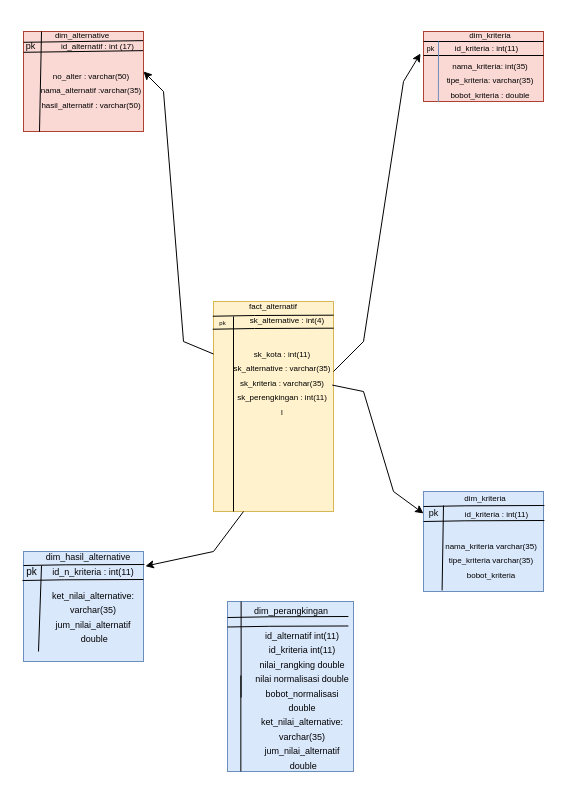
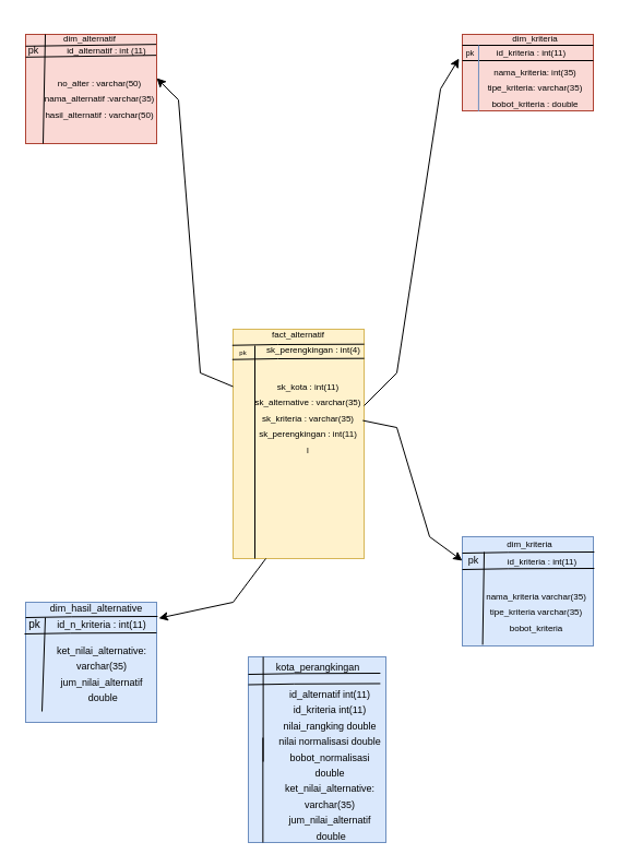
  <mxCell id="0" />
  <mxCell id="1" parent="0" />
  <mxCell id="2" value="" style="rounded=0;whiteSpace=wrap;html=1;fillColor=#fad9d5;strokeColor=#ae4132;" parent="1" vertex="1"><mxGeometry x="23" y="31" width="120" height="100" as="geometry" /></mxCell>
  <mxCell id="3" value="" style="rounded=0;whiteSpace=wrap;html=1;fillColor=#fad9d5;strokeColor=#ae4132;" parent="1" vertex="1"><mxGeometry x="423" y="31" width="120" height="70" as="geometry" /></mxCell>
  <mxCell id="4" value="" style="rounded=0;whiteSpace=wrap;html=1;fillColor=#fff2cc;strokeColor=#d6b656;" parent="1" vertex="1"><mxGeometry x="213" y="301" width="120" height="210" as="geometry" /></mxCell>
  <mxCell id="5" value="" style="rounded=0;whiteSpace=wrap;html=1;fillColor=#dae8fc;strokeColor=#6c8ebf;" parent="1" vertex="1"><mxGeometry x="423" y="491" width="120" height="100" as="geometry" /></mxCell>
  <mxCell id="6" value="" style="rounded=0;whiteSpace=wrap;html=1;fillColor=#dae8fc;strokeColor=#6c8ebf;" parent="1" vertex="1"><mxGeometry x="23" y="551" width="120" height="110" as="geometry" /></mxCell>
  <mxCell id="7" value="" style="endArrow=none;html=1;rounded=0;entryX=1;entryY=0;entryDx=0;entryDy=0;" parent="1" edge="1" target="11"><mxGeometry width="50" height="50" relative="1" as="geometry"><mxPoint x="39" y="131" as="sourcePoint" /><mxPoint x="39" y="41" as="targetPoint" /></mxGeometry></mxCell>
  <mxCell id="8" value="" style="endArrow=none;html=1;rounded=0;exitX=0;exitY=0.061;exitDx=0;exitDy=0;exitPerimeter=0;entryX=0.996;entryY=0.053;entryDx=0;entryDy=0;entryPerimeter=0;" parent="1" edge="1"><mxGeometry width="50" height="50" relative="1" as="geometry"><mxPoint x="23" y="41.81" as="sourcePoint" /><mxPoint x="142.52" y="40.13" as="targetPoint" /></mxGeometry></mxCell>
  <mxCell id="9" value="" style="endArrow=none;html=1;rounded=0;exitX=0;exitY=0.061;exitDx=0;exitDy=0;exitPerimeter=0;entryX=0.996;entryY=0.053;entryDx=0;entryDy=0;entryPerimeter=0;" parent="1" edge="1"><mxGeometry width="50" height="50" relative="1" as="geometry"><mxPoint x="23" y="51.81" as="sourcePoint" /><mxPoint x="142.52" y="50.13" as="targetPoint" /></mxGeometry></mxCell>
- <mxCell id="10" value="&lt;font style=&quot;font-size: 8px&quot;&gt;dim_alternative&lt;/font&gt;" style="text;whiteSpace=wrap;html=1;align=center;" parent="1" vertex="1"><mxGeometry x="52" y="20" width="60" height="20" as="geometry" /></mxCell>
+ <mxCell id="10" value="&lt;font style=&quot;font-size: 8px&quot;&gt;dim_alternatif&lt;/font&gt;" style="text;whiteSpace=wrap;html=1;align=center;" parent="1" vertex="1"><mxGeometry x="52" y="20" width="60" height="20" as="geometry" /></mxCell>
  <mxCell id="11" value="&lt;font style=&quot;font-size: 9px&quot;&gt;pk&lt;/font&gt;" style="text;whiteSpace=wrap;html=1;align=center;" parent="1" vertex="1"><mxGeometry x="20" y="31" width="21" height="20" as="geometry" /></mxCell>
- <mxCell id="12" value="&lt;font style=&quot;font-size: 8px&quot;&gt;id_alternatif : int (17)&lt;/font&gt;" style="text;whiteSpace=wrap;html=1;align=center;" parent="1" vertex="1"><mxGeometry x="52" y="31" width="91" height="19" as="geometry" /></mxCell>
+ <mxCell id="12" value="&lt;font style=&quot;font-size: 8px&quot;&gt;id_alternatif : int (11)&lt;/font&gt;" style="text;whiteSpace=wrap;html=1;align=center;" parent="1" vertex="1"><mxGeometry x="52" y="31" width="91" height="19" as="geometry" /></mxCell>
  <mxCell id="13" value="&lt;font style=&quot;font-size: 8px&quot;&gt;nama_kriteria: int(35)&lt;br&gt;tipe_kriteria: varchar(35)&lt;br&gt;bobot_kriteria : double&lt;br&gt;&lt;br&gt;&lt;/font&gt;" style="text;whiteSpace=wrap;html=1;align=center;" parent="1" vertex="1"><mxGeometry x="435" y="51" width="110" height="20" as="geometry" /></mxCell>
  <mxCell id="14" value="" style="endArrow=none;html=1;rounded=0;fontSize=6;" parent="1" target="3" edge="1"><mxGeometry width="50" height="50" relative="1" as="geometry"><mxPoint x="423" y="55" as="sourcePoint" /><mxPoint x="483" y="5" as="targetPoint" /><Array as="points"><mxPoint x="543" y="55" /></Array></mxGeometry></mxCell>
  <mxCell id="15" value="" style="endArrow=none;html=1;rounded=0;fontSize=6;" parent="1" edge="1"><mxGeometry width="50" height="50" relative="1" as="geometry"><mxPoint x="423" y="41" as="sourcePoint" /><mxPoint x="543" y="41" as="targetPoint" /><Array as="points"><mxPoint x="543" y="41" /></Array></mxGeometry></mxCell>
  <mxCell id="16" value="" style="endArrow=none;html=1;rounded=0;fontSize=6;fillColor=#dae8fc;strokeColor=#6c8ebf;exitX=0.124;exitY=1.008;exitDx=0;exitDy=0;exitPerimeter=0;" parent="1" edge="1" source="3"><mxGeometry width="50" height="50" relative="1" as="geometry"><mxPoint x="438" y="242" as="sourcePoint" /><mxPoint x="438" y="41" as="targetPoint" /></mxGeometry></mxCell>
  <mxCell id="17" value="" style="endArrow=none;html=1;rounded=0;fontSize=6;entryX=0.993;entryY=0.089;entryDx=0;entryDy=0;entryPerimeter=0;exitX=-0.006;exitY=0.132;exitDx=0;exitDy=0;exitPerimeter=0;" parent="1" source="4" edge="1"><mxGeometry width="50" height="50" relative="1" as="geometry"><mxPoint x="214" y="329" as="sourcePoint" /><mxPoint x="333.16" y="327.69" as="targetPoint" /><Array as="points"><mxPoint x="254" y="328" /></Array></mxGeometry></mxCell>
  <mxCell id="18" value="" style="endArrow=none;html=1;rounded=0;fontSize=6;entryX=0.993;entryY=0.089;entryDx=0;entryDy=0;entryPerimeter=0;exitX=-0.006;exitY=0.132;exitDx=0;exitDy=0;exitPerimeter=0;" parent="1" edge="1"><mxGeometry width="50" height="50" relative="1" as="geometry"><mxPoint x="212.28" y="315.72" as="sourcePoint" /><mxPoint x="333.16" y="314.69" as="targetPoint" /><Array as="points"><mxPoint x="254" y="315" /></Array></mxGeometry></mxCell>
  <mxCell id="19" value="" style="endArrow=none;html=1;rounded=0;fontSize=6;" parent="1" edge="1"><mxGeometry width="50" height="50" relative="1" as="geometry"><mxPoint x="233" y="511" as="sourcePoint" /><mxPoint x="233" y="316" as="targetPoint" /></mxGeometry></mxCell>
  <mxCell id="20" value="" style="endArrow=none;html=1;rounded=0;fontSize=6;exitX=0.155;exitY=0.989;exitDx=0;exitDy=0;exitPerimeter=0;" parent="1" edge="1" source="5"><mxGeometry width="50" height="50" relative="1" as="geometry"><mxPoint x="443" y="700" as="sourcePoint" /><mxPoint x="443" y="505" as="targetPoint" /></mxGeometry></mxCell>
  <mxCell id="21" value="" style="endArrow=none;html=1;rounded=0;fontSize=6;entryX=0.993;entryY=0.089;entryDx=0;entryDy=0;entryPerimeter=0;exitX=-0.006;exitY=0.132;exitDx=0;exitDy=0;exitPerimeter=0;" parent="1" edge="1"><mxGeometry width="50" height="50" relative="1" as="geometry"><mxPoint x="423" y="506.03" as="sourcePoint" /><mxPoint x="543.88" y="505" as="targetPoint" /><Array as="points"><mxPoint x="464.72" y="505.31" /></Array></mxGeometry></mxCell>
  <mxCell id="22" value="" style="endArrow=none;html=1;rounded=0;fontSize=6;entryX=0.993;entryY=0.089;entryDx=0;entryDy=0;entryPerimeter=0;exitX=-0.006;exitY=0.132;exitDx=0;exitDy=0;exitPerimeter=0;" parent="1" edge="1"><mxGeometry width="50" height="50" relative="1" as="geometry"><mxPoint x="423" y="521.03" as="sourcePoint" /><mxPoint x="543.88" y="520" as="targetPoint" /><Array as="points"><mxPoint x="464.72" y="520.31" /></Array></mxGeometry></mxCell>
  <mxCell id="23" value="" style="endArrow=none;html=1;rounded=0;fontSize=6;entryX=0.993;entryY=0.089;entryDx=0;entryDy=0;entryPerimeter=0;exitX=-0.006;exitY=0.132;exitDx=0;exitDy=0;exitPerimeter=0;" parent="1" edge="1"><mxGeometry width="50" height="50" relative="1" as="geometry"><mxPoint x="23" y="565.03" as="sourcePoint" /><mxPoint x="143.88" y="564" as="targetPoint" /><Array as="points"><mxPoint x="64.72" y="564.31" /></Array></mxGeometry></mxCell>
  <mxCell id="24" value="" style="endArrow=none;html=1;rounded=0;fontSize=6;entryX=0.993;entryY=0.089;entryDx=0;entryDy=0;entryPerimeter=0;exitX=-0.006;exitY=0.132;exitDx=0;exitDy=0;exitPerimeter=0;" parent="1" edge="1"><mxGeometry width="50" height="50" relative="1" as="geometry"><mxPoint x="22" y="580.03" as="sourcePoint" /><mxPoint x="142.88" y="579" as="targetPoint" /><Array as="points"><mxPoint x="63.72" y="579.31" /></Array></mxGeometry></mxCell>
  <mxCell id="25" value="" style="endArrow=none;html=1;rounded=0;fontSize=6;exitX=0;exitY=1;exitDx=0;exitDy=0;" parent="1" edge="1" source="28"><mxGeometry width="50" height="50" relative="1" as="geometry"><mxPoint x="41" y="760" as="sourcePoint" /><mxPoint x="41" y="565" as="targetPoint" /></mxGeometry></mxCell>
  <mxCell id="26" value="&lt;font style=&quot;font-size: 8px&quot;&gt;&lt;font style=&quot;font-size: 8px&quot;&gt;sk_kota : int(11)&lt;/font&gt;&lt;br&gt;&lt;font style=&quot;font-size: 8px&quot;&gt;sk_alternative : varchar(35)&lt;/font&gt;&lt;br&gt;&lt;font style=&quot;font-size: 8px&quot;&gt;sk_kriteria : varchar(35)&lt;/font&gt;&lt;br&gt;&lt;font style=&quot;font-size: 8px&quot;&gt;sk_perengkingan : int(11)&lt;/font&gt;&lt;br&gt;&lt;font style=&quot;font-size: 8px&quot;&gt;l&lt;/font&gt;&lt;br&gt;&lt;br&gt;&lt;/font&gt;" style="text;whiteSpace=wrap;html=1;align=center;" parent="1" vertex="1"><mxGeometry x="223" y="339" width="118" height="20" as="geometry" /></mxCell>
  <mxCell id="27" value="&lt;font style=&quot;font-size: 8px&quot;&gt;&lt;font style=&quot;font-size: 8px&quot;&gt;nama_kriteria varchar(35)&lt;br&gt;&lt;/font&gt;tipe_kriteria varchar(35)&lt;br&gt;bobot_kriteria&lt;br&gt;&lt;/font&gt;" style="text;whiteSpace=wrap;html=1;align=center;" parent="1" vertex="1"><mxGeometry x="441" y="531" width="100" height="50" as="geometry" /></mxCell>
  <mxCell id="28" value="&lt;font style=&quot;font-size: 9px&quot;&gt;ket_nilai_alternative: varchar(35)&lt;br&gt;jum_nilai_alternatif&lt;br&gt;&amp;nbsp;double&lt;br&gt;&lt;/font&gt;" style="text;whiteSpace=wrap;html=1;align=center;" parent="1" vertex="1"><mxGeometry x="38" y="581" width="110" height="70" as="geometry" /></mxCell>
  <mxCell id="29" value="&lt;font style=&quot;font-size: 8px&quot;&gt;id_kriteria : int(11)&lt;/font&gt;" style="text;whiteSpace=wrap;html=1;align=center;" parent="1" vertex="1"><mxGeometry x="453" y="33" width="67" height="20" as="geometry" /></mxCell>
  <mxCell id="30" value="&lt;font style=&quot;font-size: 8px&quot;&gt;no_alter : varchar(50)&lt;br&gt;nama_alternatif :varchar(35)&lt;br&gt;hasil_alternatif : varchar(50)&lt;br&gt;&lt;br&gt;&lt;/font&gt;" style="text;whiteSpace=wrap;html=1;align=center;" parent="1" vertex="1"><mxGeometry x="35.5" y="61" width="110" height="20" as="geometry" /></mxCell>
  <mxCell id="31" value="&lt;font style=&quot;font-size: 8px&quot;&gt;dim_kriteria&lt;/font&gt;" style="text;whiteSpace=wrap;html=1;align=center;" parent="1" vertex="1"><mxGeometry x="455" y="483" width="60" height="20" as="geometry" /></mxCell>
  <mxCell id="32" value="&lt;font style=&quot;font-size: 9px&quot;&gt;id_n_kriteria : int(11)&lt;/font&gt;" style="text;whiteSpace=wrap;html=1;align=center;" parent="1" vertex="1"><mxGeometry x="43" y="557" width="100" height="20" as="geometry" /></mxCell>
- <mxCell id="33" value="&lt;font style=&quot;font-size: 8px&quot;&gt;sk_alternative : int(4)&lt;/font&gt;" style="text;whiteSpace=wrap;html=1;align=center;" parent="1" vertex="1"><mxGeometry x="241" y="305" width="92" height="20" as="geometry" /></mxCell>
+ <mxCell id="33" value="&lt;font style=&quot;font-size: 8px&quot;&gt;sk_perengkingan : int(4)&lt;/font&gt;" style="text;whiteSpace=wrap;html=1;align=center;" parent="1" vertex="1"><mxGeometry x="241" y="305" width="92" height="20" as="geometry" /></mxCell>
  <mxCell id="34" value="&lt;font style=&quot;font-size: 8px&quot;&gt;id_kriteria : int(11)&lt;/font&gt;" style="text;whiteSpace=wrap;html=1;align=center;" parent="1" vertex="1"><mxGeometry x="460" y="499" width="73" height="22" as="geometry" /></mxCell>
  <mxCell id="35" value="&lt;font style=&quot;font-size: 9px&quot;&gt;dim_hasil_alternative&lt;/font&gt;" style="text;whiteSpace=wrap;html=1;align=center;" parent="1" vertex="1"><mxGeometry x="58" y="542" width="60" height="20" as="geometry" /></mxCell>
  <mxCell id="36" value="&lt;font style=&quot;font-size: 8px&quot;&gt;fact_alternatif&lt;/font&gt;" style="text;whiteSpace=wrap;html=1;align=center;" parent="1" vertex="1"><mxGeometry x="243" y="291" width="60" height="20" as="geometry" /></mxCell>
  <mxCell id="37" value="&lt;font style=&quot;font-size: 8px&quot;&gt;dim_kriteria&lt;/font&gt;" style="text;whiteSpace=wrap;html=1;align=center;" parent="1" vertex="1"><mxGeometry x="460" y="20" width="60" height="20" as="geometry" /></mxCell>
  <mxCell id="38" value="&lt;font style=&quot;font-size: 9px&quot;&gt;pk&lt;/font&gt;" style="text;whiteSpace=wrap;html=1;align=center;" parent="1" vertex="1"><mxGeometry x="423" y="498" width="21" height="20" as="geometry" /></mxCell>
  <mxCell id="39" value="&lt;font style=&quot;font-size: 10px&quot;&gt;pk&lt;/font&gt;" style="text;whiteSpace=wrap;html=1;align=center;" parent="1" vertex="1"><mxGeometry x="21" y="557" width="21" height="20" as="geometry" /></mxCell>
  <mxCell id="40" value="&lt;font style=&quot;font-size: 6px&quot;&gt;pk&lt;/font&gt;" style="text;whiteSpace=wrap;html=1;align=center;" parent="1" vertex="1"><mxGeometry x="212" y="307" width="21" height="20" as="geometry" /></mxCell>
  <mxCell id="41" value="&lt;font style=&quot;font-size: 7px&quot;&gt;pk&lt;/font&gt;" style="text;whiteSpace=wrap;html=1;align=center;" parent="1" vertex="1"><mxGeometry x="420" y="33" width="21" height="20" as="geometry" /></mxCell>
  <mxCell id="42" value="" style="endArrow=classic;html=1;rounded=0;fontSize=6;exitX=0;exitY=0.25;exitDx=0;exitDy=0;" parent="1" source="4" edge="1"><mxGeometry width="50" height="50" relative="1" as="geometry"><mxPoint x="193" y="351" as="sourcePoint" /><mxPoint x="143" y="71" as="targetPoint" /><Array as="points"><mxPoint x="183" y="341" /><mxPoint x="163" y="91" /></Array></mxGeometry></mxCell>
  <mxCell id="43" value="" style="endArrow=classic;html=1;rounded=0;fontSize=6;entryX=0;entryY=1;entryDx=0;entryDy=0;" parent="1" target="41" edge="1"><mxGeometry width="50" height="50" relative="1" as="geometry"><mxPoint x="333" y="371" as="sourcePoint" /><mxPoint x="363" y="201" as="targetPoint" /><Array as="points"><mxPoint x="363" y="341" /><mxPoint x="403" y="81" /></Array></mxGeometry></mxCell>
  <mxCell id="44" value="" style="endArrow=classic;html=1;rounded=0;fontSize=6;entryX=1.016;entryY=0.133;entryDx=0;entryDy=0;entryPerimeter=0;exitX=0.25;exitY=1;exitDx=0;exitDy=0;" parent="1" source="4" target="6" edge="1"><mxGeometry width="50" height="50" relative="1" as="geometry"><mxPoint x="253" y="521" as="sourcePoint" /><mxPoint x="363" y="431" as="targetPoint" /><Array as="points"><mxPoint x="213" y="551" /></Array></mxGeometry></mxCell>
  <mxCell id="45" value="" style="endArrow=classic;html=1;rounded=0;fontSize=6;entryX=0;entryY=0.75;entryDx=0;entryDy=0;exitX=0.99;exitY=0.398;exitDx=0;exitDy=0;exitPerimeter=0;" parent="1" source="4" target="38" edge="1"><mxGeometry width="50" height="50" relative="1" as="geometry"><mxPoint x="313" y="601" as="sourcePoint" /><mxPoint x="363" y="551" as="targetPoint" /><Array as="points"><mxPoint x="363" y="391" /><mxPoint x="393" y="491" /></Array></mxGeometry></mxCell>
  <mxCell id="46" value="" style="rounded=0;whiteSpace=wrap;html=1;fillColor=#dae8fc;strokeColor=#6c8ebf;" vertex="1" parent="1"><mxGeometry x="227" y="601" width="126" height="170" as="geometry" /></mxCell>
- <mxCell id="47" value="&lt;font style=&quot;font-size: 9px&quot;&gt;dim_perangkingan&lt;/font&gt;" style="text;whiteSpace=wrap;html=1;align=center;" vertex="1" parent="1"><mxGeometry x="241" y="596" width="100" height="20" as="geometry" /></mxCell>
+ <mxCell id="47" value="&lt;font style=&quot;font-size: 9px&quot;&gt;kota_perangkingan&lt;/font&gt;" style="text;whiteSpace=wrap;html=1;align=center;" vertex="1" parent="1"><mxGeometry x="241" y="596" width="100" height="20" as="geometry" /></mxCell>
  <mxCell id="48" value="" style="endArrow=none;html=1;rounded=0;fontSize=6;entryX=0.993;entryY=0.089;entryDx=0;entryDy=0;entryPerimeter=0;exitX=-0.006;exitY=0.132;exitDx=0;exitDy=0;exitPerimeter=0;" edge="1" parent="1"><mxGeometry width="50" height="50" relative="1" as="geometry"><mxPoint x="227" y="617.03" as="sourcePoint" /><mxPoint x="347.88" y="616" as="targetPoint" /><Array as="points"><mxPoint x="268.72" y="616.31" /></Array></mxGeometry></mxCell>
  <mxCell id="49" value="" style="endArrow=none;html=1;rounded=0;fontSize=6;entryX=0.993;entryY=0.089;entryDx=0;entryDy=0;entryPerimeter=0;exitX=-0.006;exitY=0.132;exitDx=0;exitDy=0;exitPerimeter=0;" edge="1" parent="1"><mxGeometry width="50" height="50" relative="1" as="geometry"><mxPoint x="227" y="626.51" as="sourcePoint" /><mxPoint x="347.88" y="625.48" as="targetPoint" /><Array as="points"><mxPoint x="268.72" y="625.79" /></Array></mxGeometry></mxCell>
  <mxCell id="50" value="" style="endArrow=none;html=1;rounded=0;fontSize=6;exitX=0;exitY=1;exitDx=0;exitDy=0;" edge="1" parent="1"><mxGeometry width="50" height="50" relative="1" as="geometry"><mxPoint x="240.61" y="697" as="sourcePoint" /><mxPoint x="240.61" y="601" as="targetPoint" /></mxGeometry></mxCell>
  <mxCell id="51" value="&lt;font style=&quot;font-size: 9px&quot;&gt;id_alternatif int(11)&lt;br&gt;id_kriteria int(11)&lt;br&gt;nilai_rangking double&lt;br&gt;nilai normalisasi double&lt;br&gt;bobot_normalisasi double&lt;br&gt;ket_nilai_alternative: varchar(35)&lt;br&gt;jum_nilai_alternatif&lt;br&gt;&amp;nbsp;double&lt;br&gt;&lt;/font&gt;" style="text;whiteSpace=wrap;html=1;align=center;" vertex="1" parent="1"><mxGeometry x="253" y="621" width="98" height="70" as="geometry" /></mxCell>
  <mxCell id="52" value="" style="endArrow=none;html=1;rounded=0;fontSize=6;exitX=0;exitY=1;exitDx=0;exitDy=0;" edge="1" parent="1"><mxGeometry width="50" height="50" relative="1" as="geometry"><mxPoint x="240.35" y="771" as="sourcePoint" /><mxPoint x="240.35" y="675" as="targetPoint" /></mxGeometry></mxCell>
